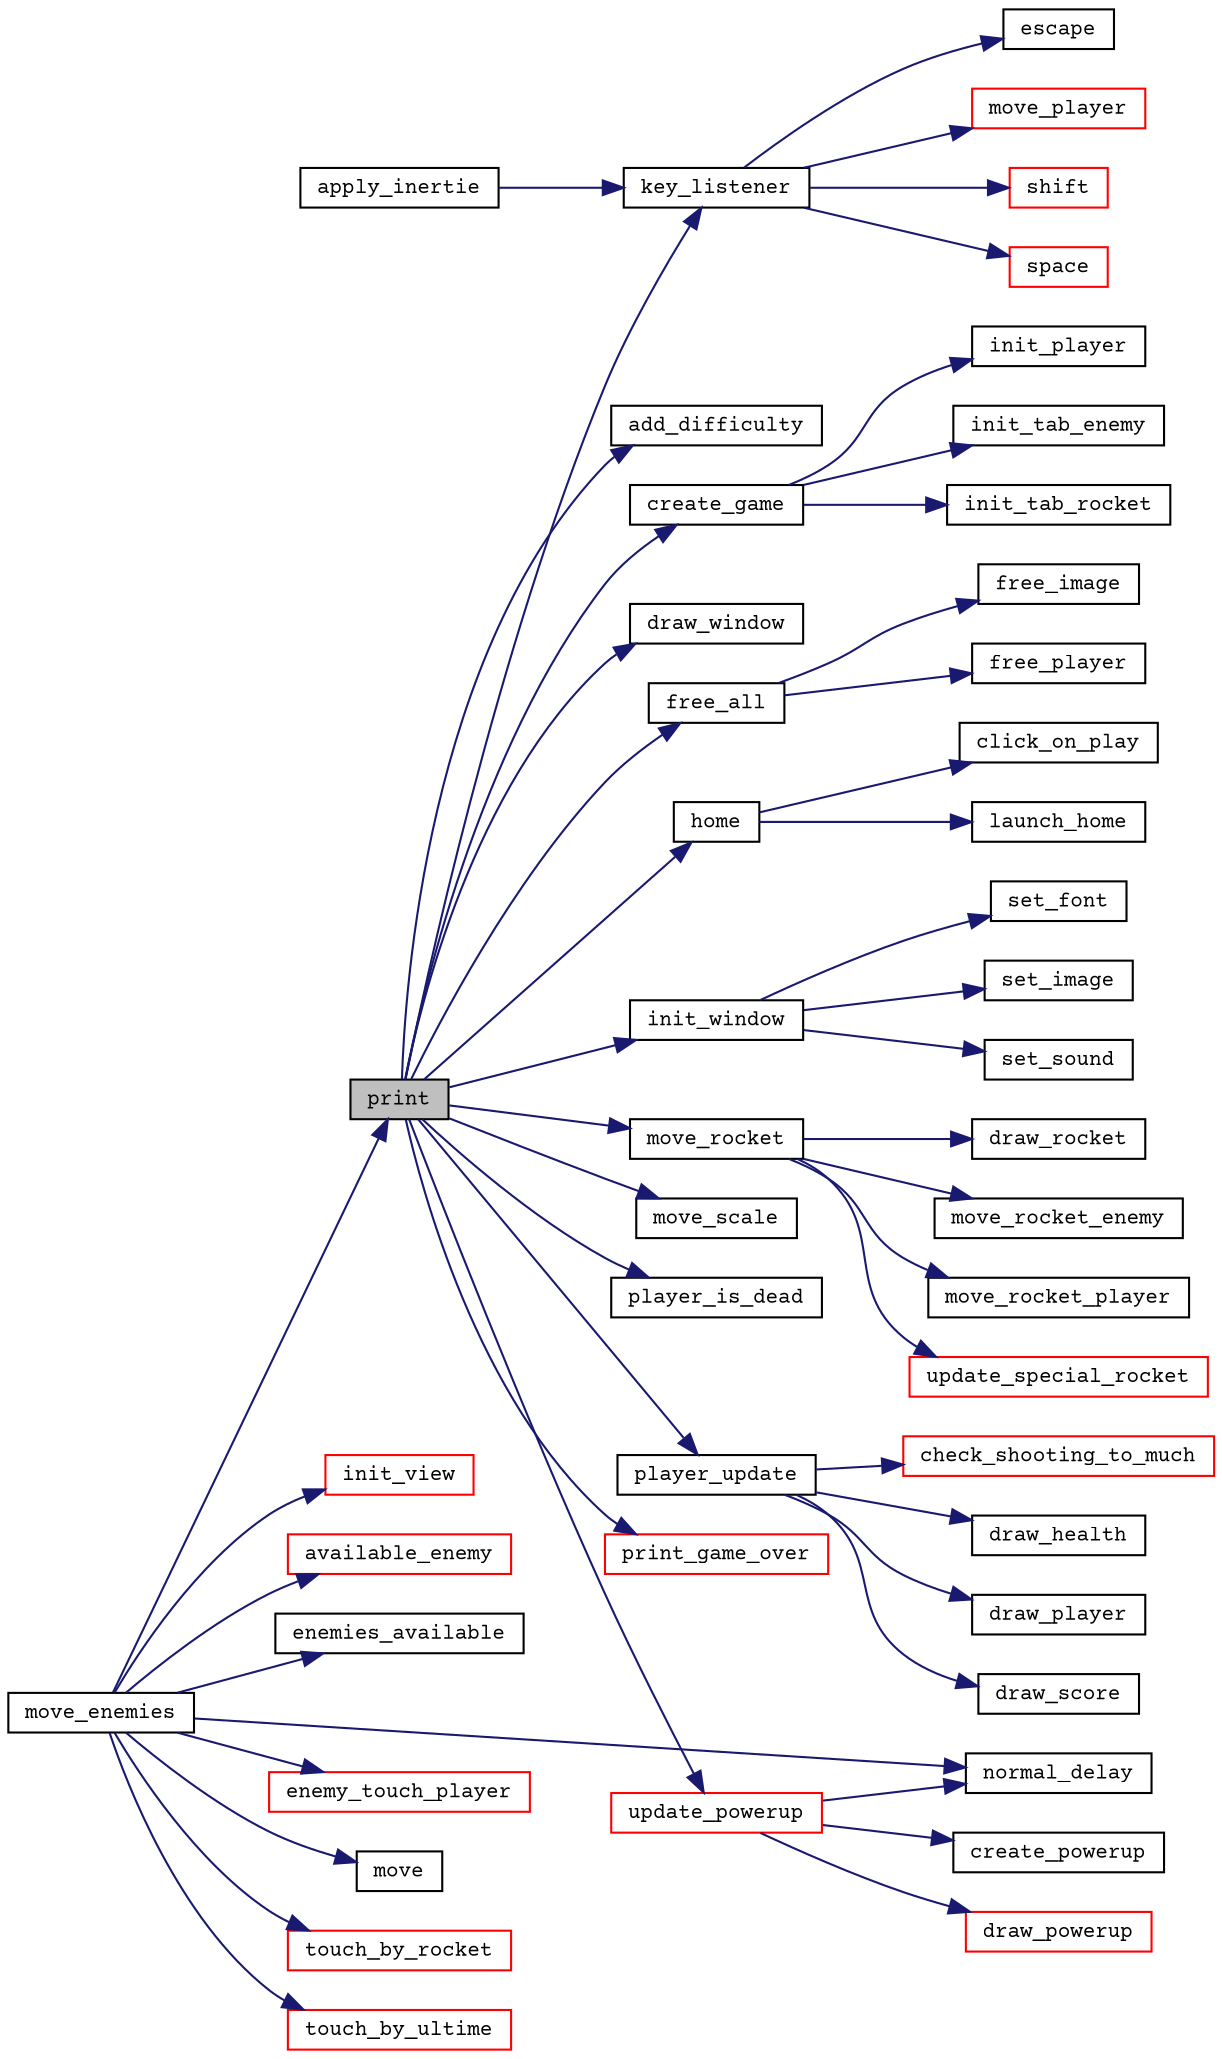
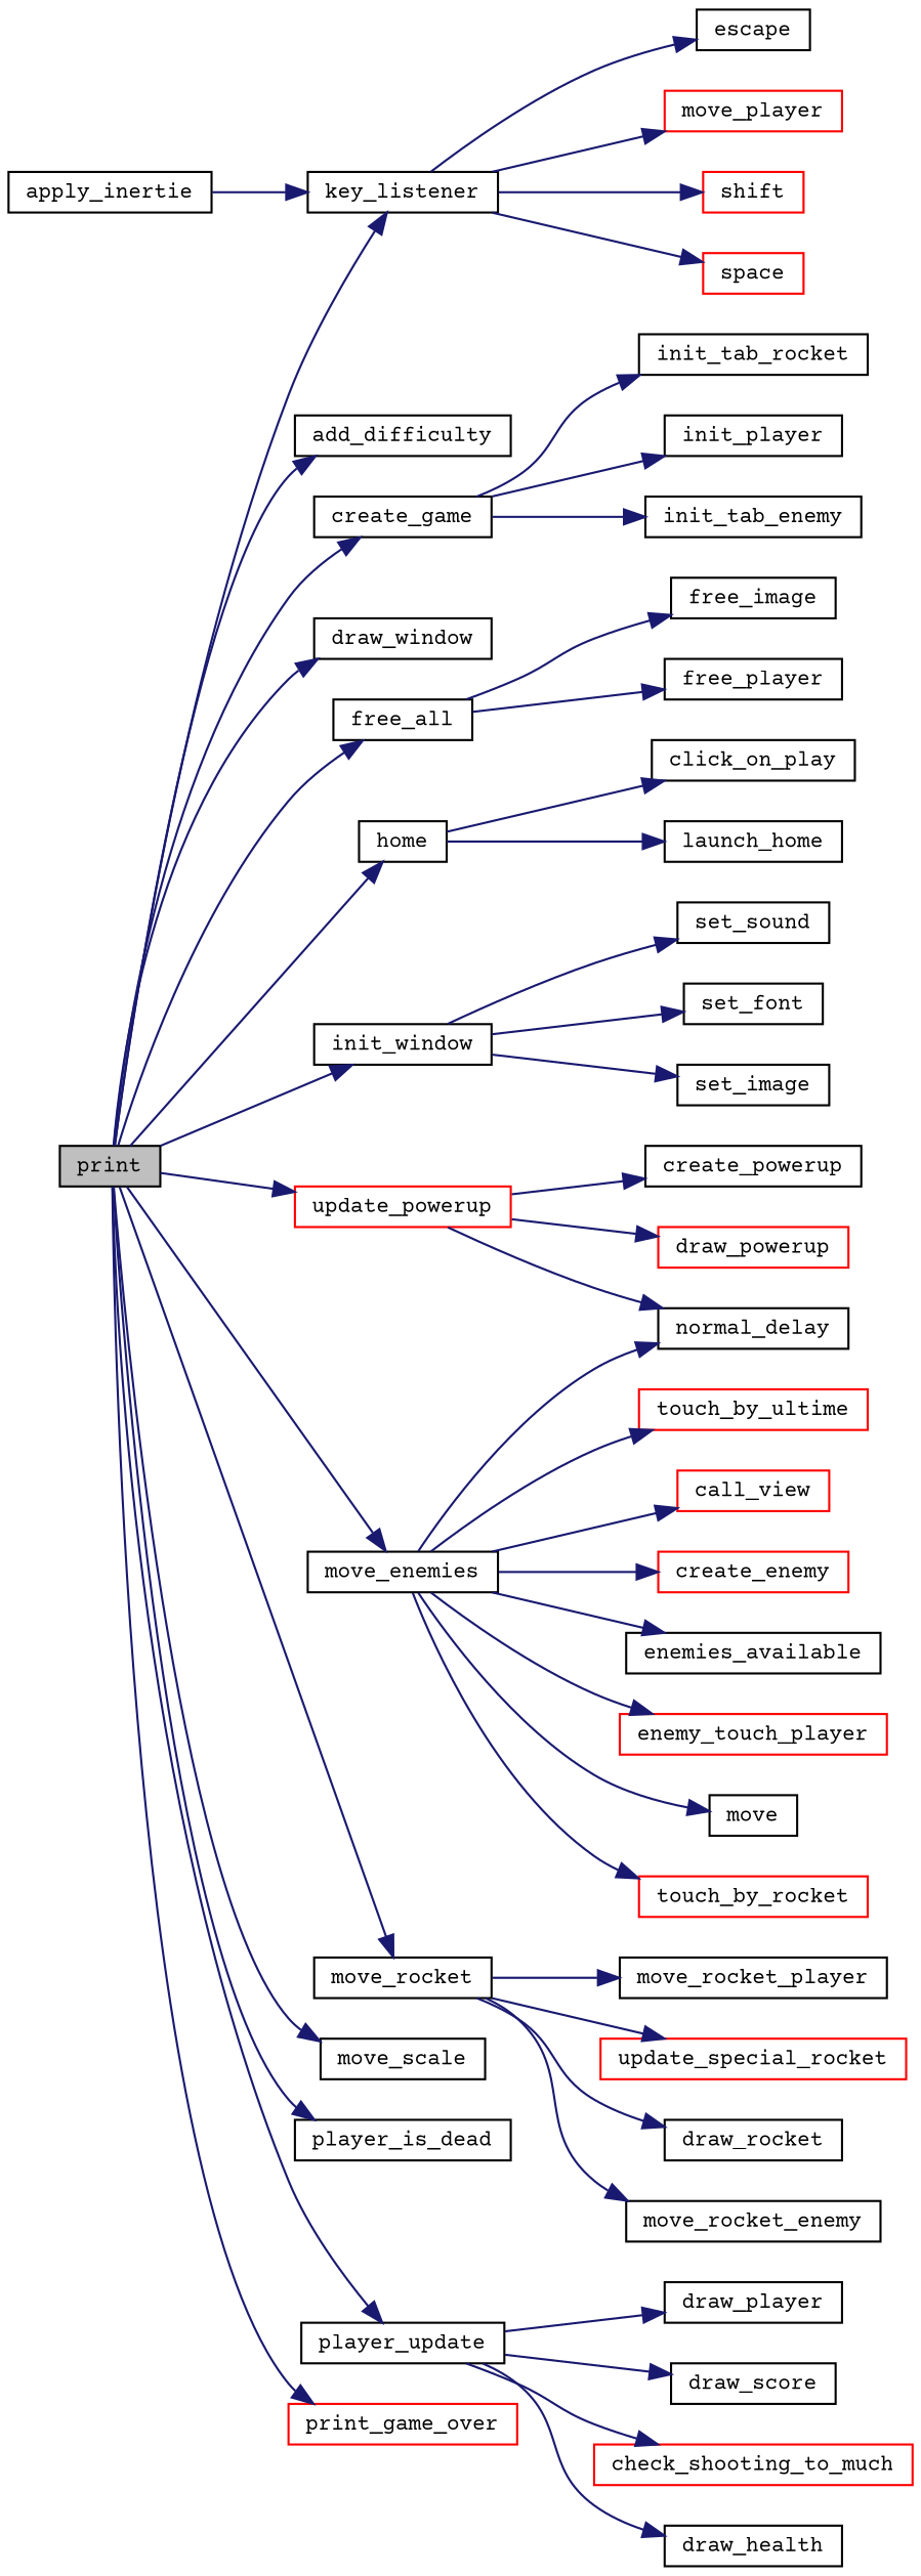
  digraph {
    fontname="Courier Prime"
    rankdir=LR
    node [color=black fillcolor=white fontname="Courier Prime" fontsize=10 shape=record style=filled]
    edge [color=midnightblue fontname="Courier Prime" fontsize=10 labelfontname=Helvetica labelfontsize=10 style=solid]
    n1 [fillcolor=grey75 fontcolor=black height=0.2 label=print width=0.4]
    n2 [height=0.2 label=add_difficulty width=0.4]
    n3 [height=0.2 label=create_game width=0.4]
    n4 [height=0.2 label=draw_window width=0.4]
    n5 [height=0.2 label=free_all width=0.4]
    n6 [height=0.2 label=home width=0.4]
    n7 [height=0.2 label=init_window width=0.4]
    n8 [height=0.2 label=key_listener width=0.4]
    n9 [height=0.2 label=move_enemies width=0.4]
    n10 [height=0.2 label=move_rocket width=0.4]
    n11 [height=0.2 label=move_scale width=0.4]
    n12 [height=0.2 label=player_is_dead width=0.4]
    n13 [height=0.2 label=player_update width=0.4]
    n14 [color=red height=0.2 label=print_game_over width=0.4]
    n15 [color=red height=0.2 label=update_powerup width=0.4]
    n16 [height=0.2 label=init_player width=0.4]
    n17 [height=0.2 label=init_tab_enemy width=0.4]
    n18 [height=0.2 label=init_tab_rocket width=0.4]
    n19 [height=0.2 label=free_image width=0.4]
    n20 [height=0.2 label=free_player width=0.4]
    n21 [height=0.2 label=click_on_play width=0.4]
    n22 [height=0.2 label=launch_home width=0.4]
    n23 [height=0.2 label=set_font width=0.4]
    n24 [height=0.2 label=set_image width=0.4]
    n25 [height=0.2 label=set_sound width=0.4]
    n26 [height=0.2 label=escape width=0.4]
    n27 [color=red height=0.2 label=move_player width=0.4]
    n28 [color=red height=0.2 label=shift width=0.4]
    n29 [color=red height=0.2 label=space width=0.4]
-   n30 [color=red height=0.2 label=init_view width=0.4]
-   n31 [color=red height=0.2 label=available_enemy width=0.4]
+   n30 [color=red height=0.2 label=call_view width=0.4]
+   n31 [color=red height=0.2 label=create_enemy width=0.4]
    n32 [height=0.2 label=enemies_available width=0.4]
    n33 [height=0.2 label=normal_delay width=0.4]
    n34 [color=red height=0.2 label=enemy_touch_player width=0.4]
    n35 [height=0.2 label=move width=0.4]
    n36 [color=red height=0.2 label=touch_by_rocket width=0.4]
    n37 [color=red height=0.2 label=touch_by_ultime width=0.4]
    n38 [height=0.2 label=draw_rocket width=0.4]
    n39 [height=0.2 label=move_rocket_enemy width=0.4]
    n40 [height=0.2 label=move_rocket_player width=0.4]
    n41 [color=red height=0.2 label=update_special_rocket width=0.4]
    n42 [color=red height=0.2 label=check_shooting_to_much width=0.4]
    n43 [height=0.2 label=draw_health width=0.4]
    n44 [height=0.2 label=draw_player width=0.4]
    n45 [height=0.2 label=draw_score width=0.4]
    n46 [height=0.2 label=create_powerup width=0.4]
    n47 [color=red height=0.2 label=draw_powerup width=0.4]
    n48 [height=0.2 label=apply_inertie width=0.4]
    n1 -> n2
    n1 -> n3
    n1 -> n4
    n1 -> n5
    n1 -> n6
    n1 -> n7
    n1 -> n8
-   n9 -> n1
+   n1 -> n9
    n1 -> n10
    n1 -> n11
    n1 -> n12
    n1 -> n13
    n1 -> n14
    n1 -> n15
    n3 -> n16
    n3 -> n17
    n3 -> n18
    n5 -> n19
    n5 -> n20
    n6 -> n21
    n6 -> n22
    n7 -> n23
    n7 -> n24
    n7 -> n25
    n8 -> n26
    n8 -> n27
    n8 -> n28
    n8 -> n29
    n9 -> n30
    n9 -> n31
    n9 -> n32
    n9 -> n33
    n9 -> n34
    n9 -> n35
    n9 -> n36
    n9 -> n37
    n10 -> n38
    n10 -> n39
    n10 -> n40
    n10 -> n41
    n13 -> n42
    n13 -> n43
    n13 -> n44
    n13 -> n45
    n15 -> n33
    n15 -> n46
    n15 -> n47
    n48 -> n8
  }
